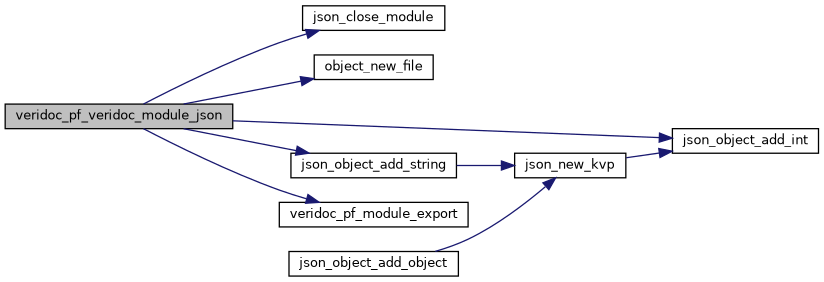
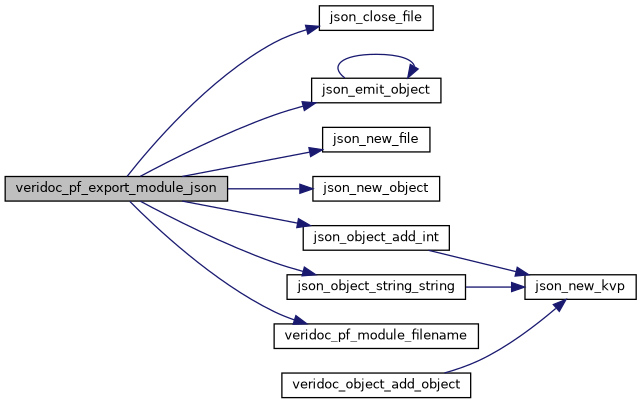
  digraph {
    rankdir=LR
    node [color=black fillcolor=white fontname=Helvetica fontsize=10 shape=record style=filled]
    edge [color=midnightblue fontname=Helvetica fontsize=10 labelfontname=Helvetica labelfontsize=10 style=solid]
-   n1 [fillcolor=grey75 fontcolor=black height=0.2 label=veridoc_pf_veridoc_module_json width=0.4]
-   n2 [height=0.2 label=json_close_module width=0.4]
-   n4 [height=0.2 label=object_new_file width=0.4]
+   n1 [fillcolor=grey75 fontcolor=black height=0.2 label=veridoc_pf_export_module_json width=0.4]
+   n2 [height=0.2 label=json_close_file width=0.4]
+   n3 [height=0.2 label=json_emit_object width=0.4]
+   n4 [height=0.2 label=json_new_file width=0.4]
+   n5 [height=0.2 label=json_new_object width=0.4]
    n6 [height=0.2 label=json_object_add_int width=0.4]
-   n7 [height=0.2 label=json_object_add_string width=0.4]
-   n8 [height=0.2 label=veridoc_pf_module_export width=0.4]
+   n7 [height=0.2 label=json_object_string_string width=0.4]
+   n8 [height=0.2 label=veridoc_pf_module_filename width=0.4]
    n9 [height=0.2 label=json_new_kvp width=0.4]
-   n10 [height=0.2 label=json_object_add_object width=0.4]
+   n10 [height=0.2 label=veridoc_object_add_object width=0.4]
    n1 -> n2
+   n1 -> n3
    n1 -> n4
+   n1 -> n5
    n1 -> n6
    n1 -> n7
    n1 -> n8
-   n9 -> n6
+   n3 -> n3
+   n6 -> n9
    n7 -> n9
    n10 -> n9
  }
